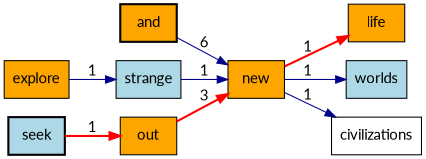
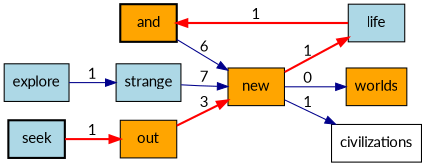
  digraph {
    fontname=Lato
    rankdir=LR
    node [fillcolor=orange fontname=Lato shape=box style=filled]
    edge [color=darkblue fontname=Lato]
    and [penwidth=2]
    new
-   life
-   worlds [fillcolor=lightblue]
+   life [fillcolor=lightblue]
+   worlds
    civilizations [fillcolor="" style=""]
-   explore
+   explore [fillcolor=lightblue]
    strange [fillcolor=lightblue]
    out
    seek [fillcolor=lightblue penwidth=2]
    and -> new [label=6]
    new -> life [color=red label=1 penwidth=2]
-   new -> worlds [label=1]
+   new -> worlds [label=0]
    new -> civilizations [label=1]
+   life -> and [color=red label=1 penwidth=2]
    explore -> strange [label=1]
-   strange -> new [label=1]
+   strange -> new [label=7]
    out -> new [color=red label=3 penwidth=2]
    seek -> out [color=red label=1 penwidth=2]
  }
